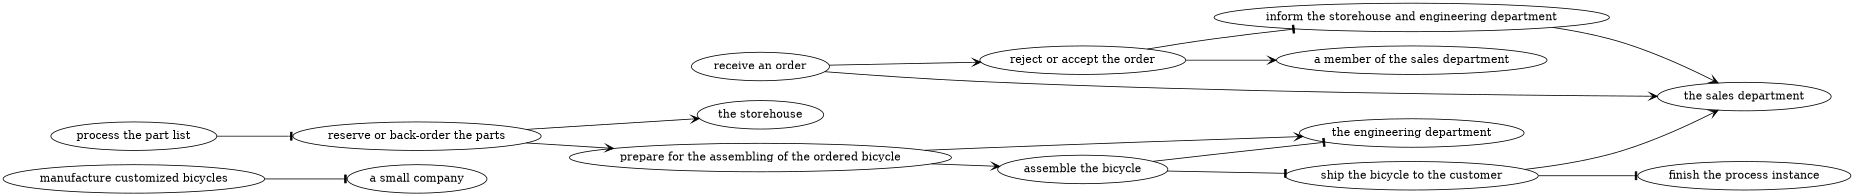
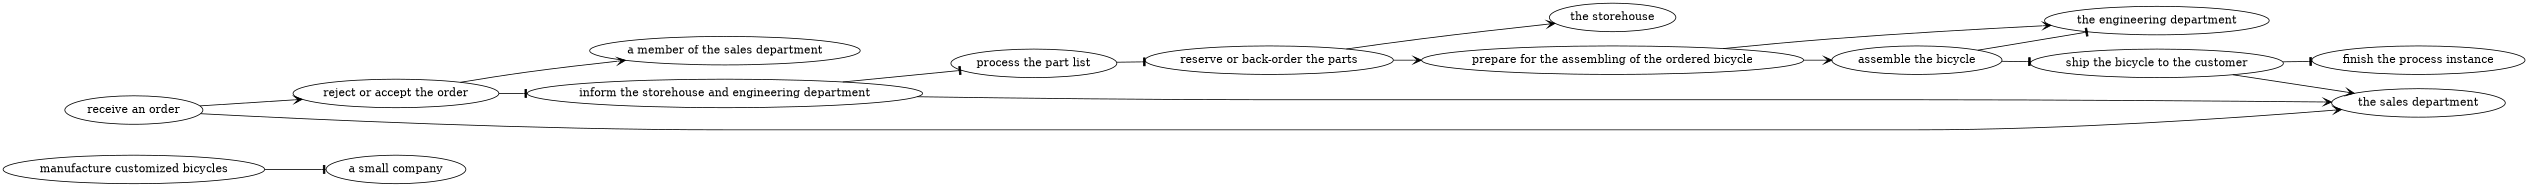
  strict digraph {
    rankdir=LR
    edge [arrowhead=vee attrs="{'type': 'actor performer', 'label': 'actor performer'}"]
    "manufacture customized bicycles" [attrs="{'type': 'Activity', 'label': 'manufacture customized bicycles'}"]
    "a small company" [attrs="{'type': 'Actor', 'label': 'a small company'}"]
    "receive an order" [attrs="{'type': 'Activity', 'label': 'receive an order'}"]
    "reject or accept the order" [attrs="{'type': 'Activity', 'label': 'reject or accept the order'}"]
    "the sales department" [attrs="{'type': 'Actor', 'label': 'the sales department'}"]
    "inform the storehouse and engineering department" [attrs="{'type': 'Activity', 'label': 'inform the storehouse and engineering department'}"]
    "a member of the sales department" [attrs="{'type': 'Actor', 'label': 'a member of the sales department'}"]
    "process the part list" [attrs="{'type': 'Activity', 'label': 'process the part list'}"]
    "reserve or back-order the parts" [attrs="{'type': 'Activity', 'label': 'reserve or back-order the parts'}"]
    "the storehouse" [attrs="{'type': 'Actor', 'label': 'the storehouse'}"]
    "prepare for the assembling of the ordered bicycle" [attrs="{'type': 'Activity', 'label': 'prepare for the assembling of the ordered bicycle'}"]
    "assemble the bicycle" [attrs="{'type': 'Activity', 'label': 'assemble the bicycle'}"]
    "the engineering department" [attrs="{'type': 'Actor', 'label': 'the engineering department'}"]
    "ship the bicycle to the customer" [attrs="{'type': 'Activity', 'label': 'ship the bicycle to the customer'}"]
    "finish the process instance" [attrs="{'type': 'Activity', 'label': 'finish the process instance'}"]
    "manufacture customized bicycles" -> "a small company" [arrowhead=tee]
    "receive an order" -> "reject or accept the order" [attrs="{'type': 'flow', 'label': 'flow'}"]
    "receive an order" -> "the sales department"
    "reject or accept the order" -> "inform the storehouse and engineering department" [arrowhead=tee attrs="{'type': 'flow', 'label': 'flow'}"]
    "reject or accept the order" -> "a member of the sales department"
    "inform the storehouse and engineering department" -> "the sales department"
+   "inform the storehouse and engineering department" -> "process the part list" [arrowhead=tee attrs="{'type': 'flow', 'label': 'flow'}"]
    "process the part list" -> "reserve or back-order the parts" [arrowhead=tee attrs="{'type': 'flow', 'label': 'flow'}"]
    "reserve or back-order the parts" -> "the storehouse"
    "reserve or back-order the parts" -> "prepare for the assembling of the ordered bicycle" [attrs="{'type': 'flow', 'label': 'flow'}"]
    "prepare for the assembling of the ordered bicycle" -> "assemble the bicycle" [attrs="{'type': 'flow', 'label': 'flow'}"]
    "prepare for the assembling of the ordered bicycle" -> "the engineering department"
    "assemble the bicycle" -> "the engineering department" [arrowhead=tee]
    "assemble the bicycle" -> "ship the bicycle to the customer" [arrowhead=tee attrs="{'type': 'flow', 'label': 'flow'}"]
    "ship the bicycle to the customer" -> "the sales department"
    "ship the bicycle to the customer" -> "finish the process instance" [arrowhead=tee attrs="{'type': 'flow', 'label': 'flow'}"]
  }
